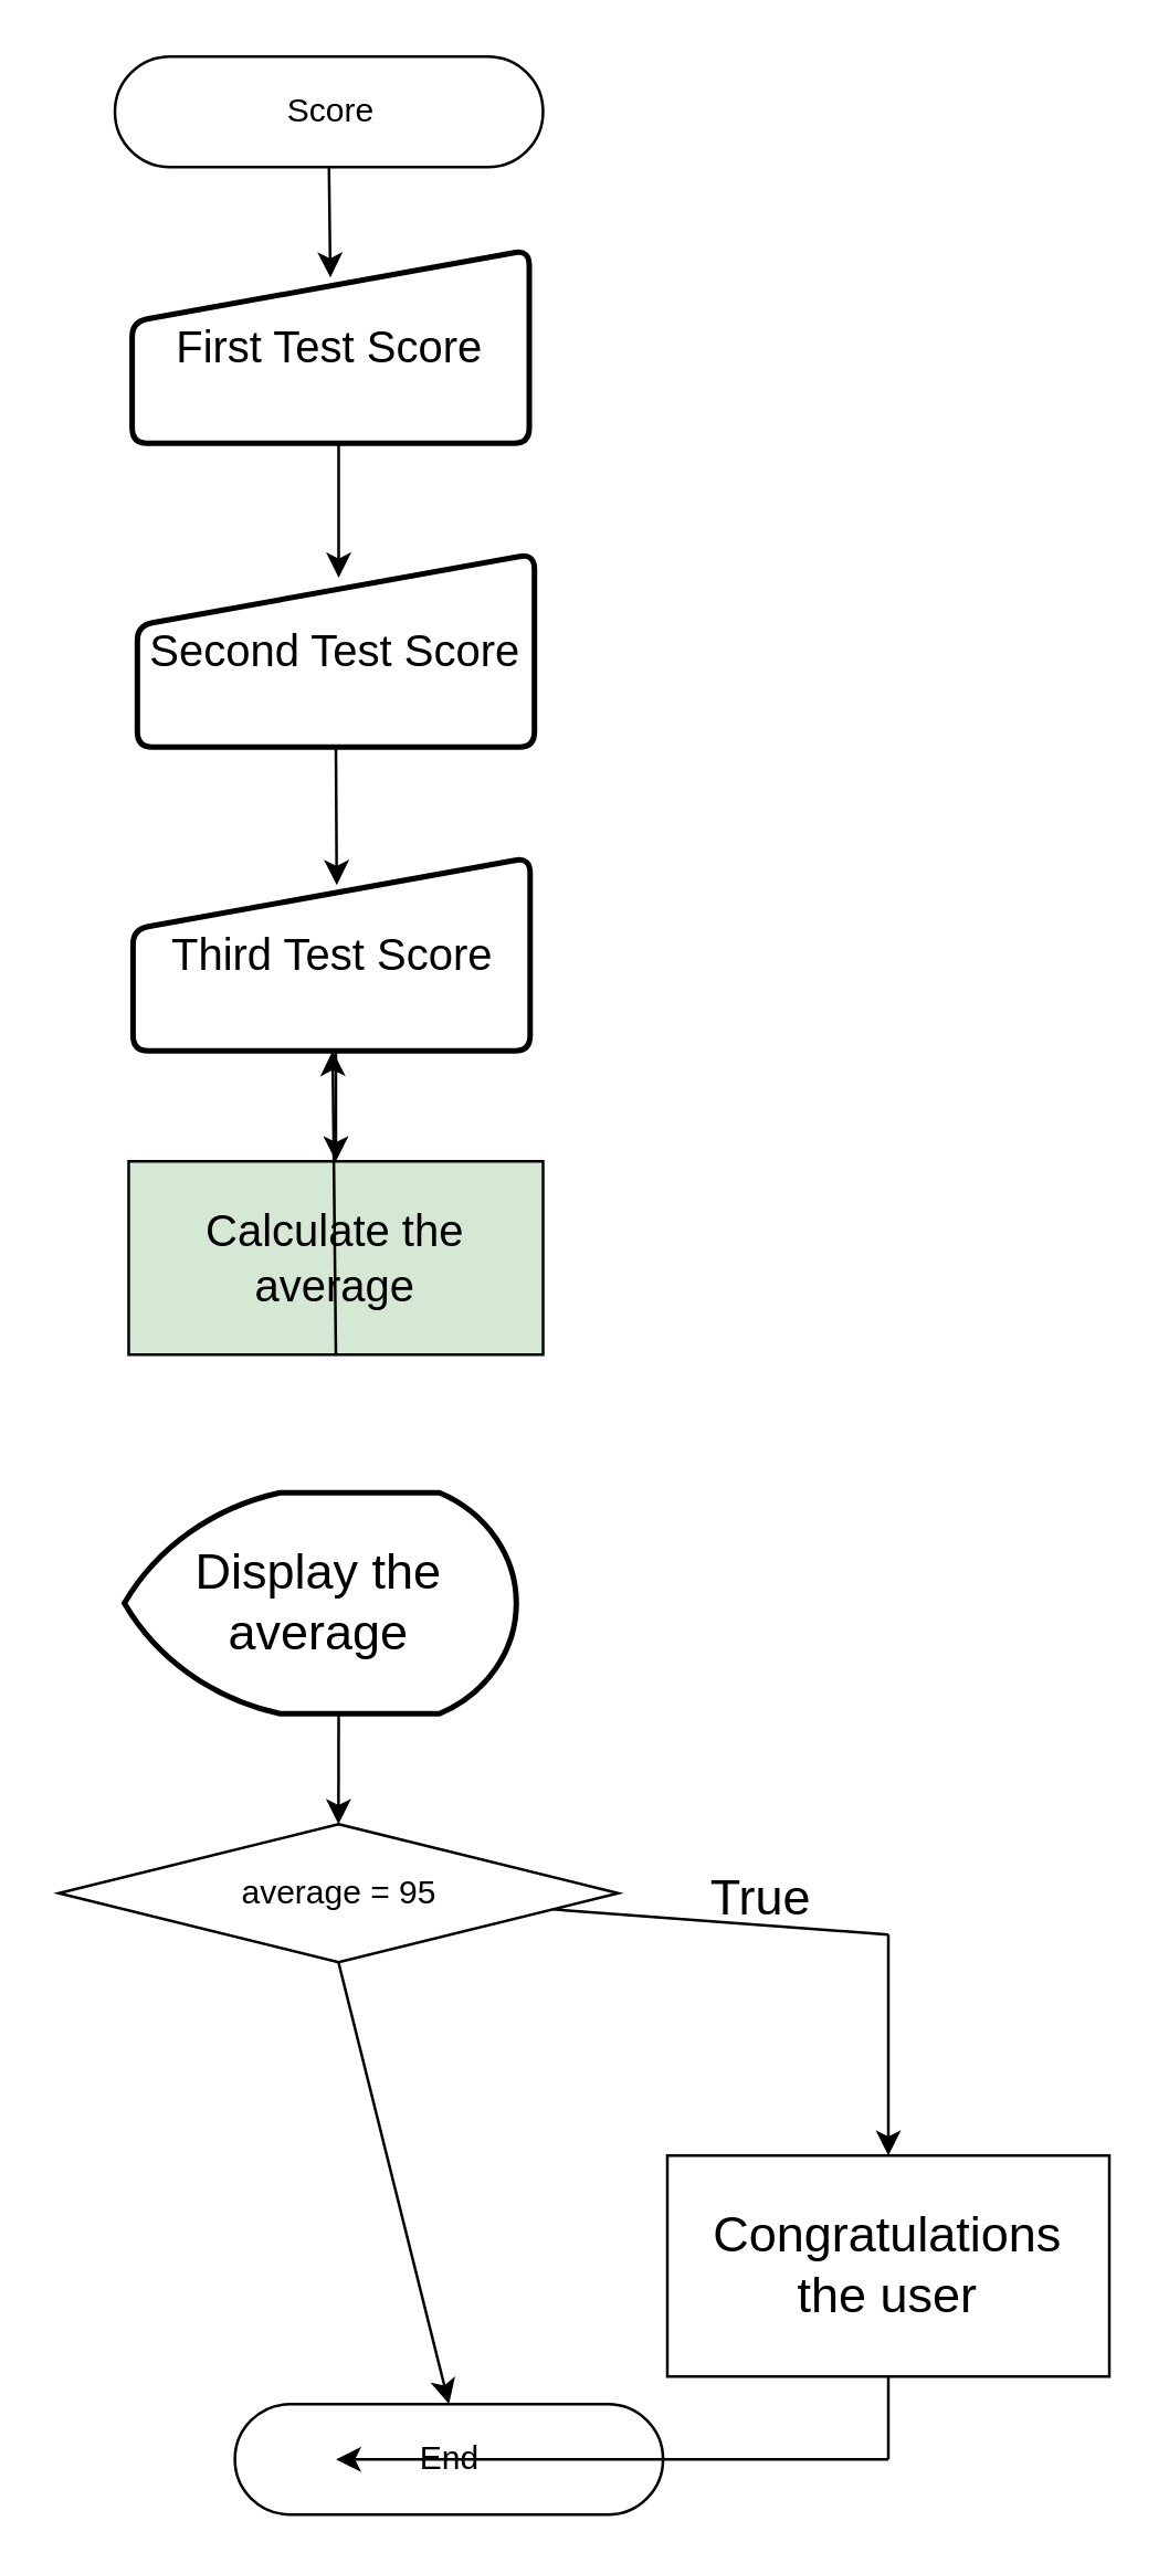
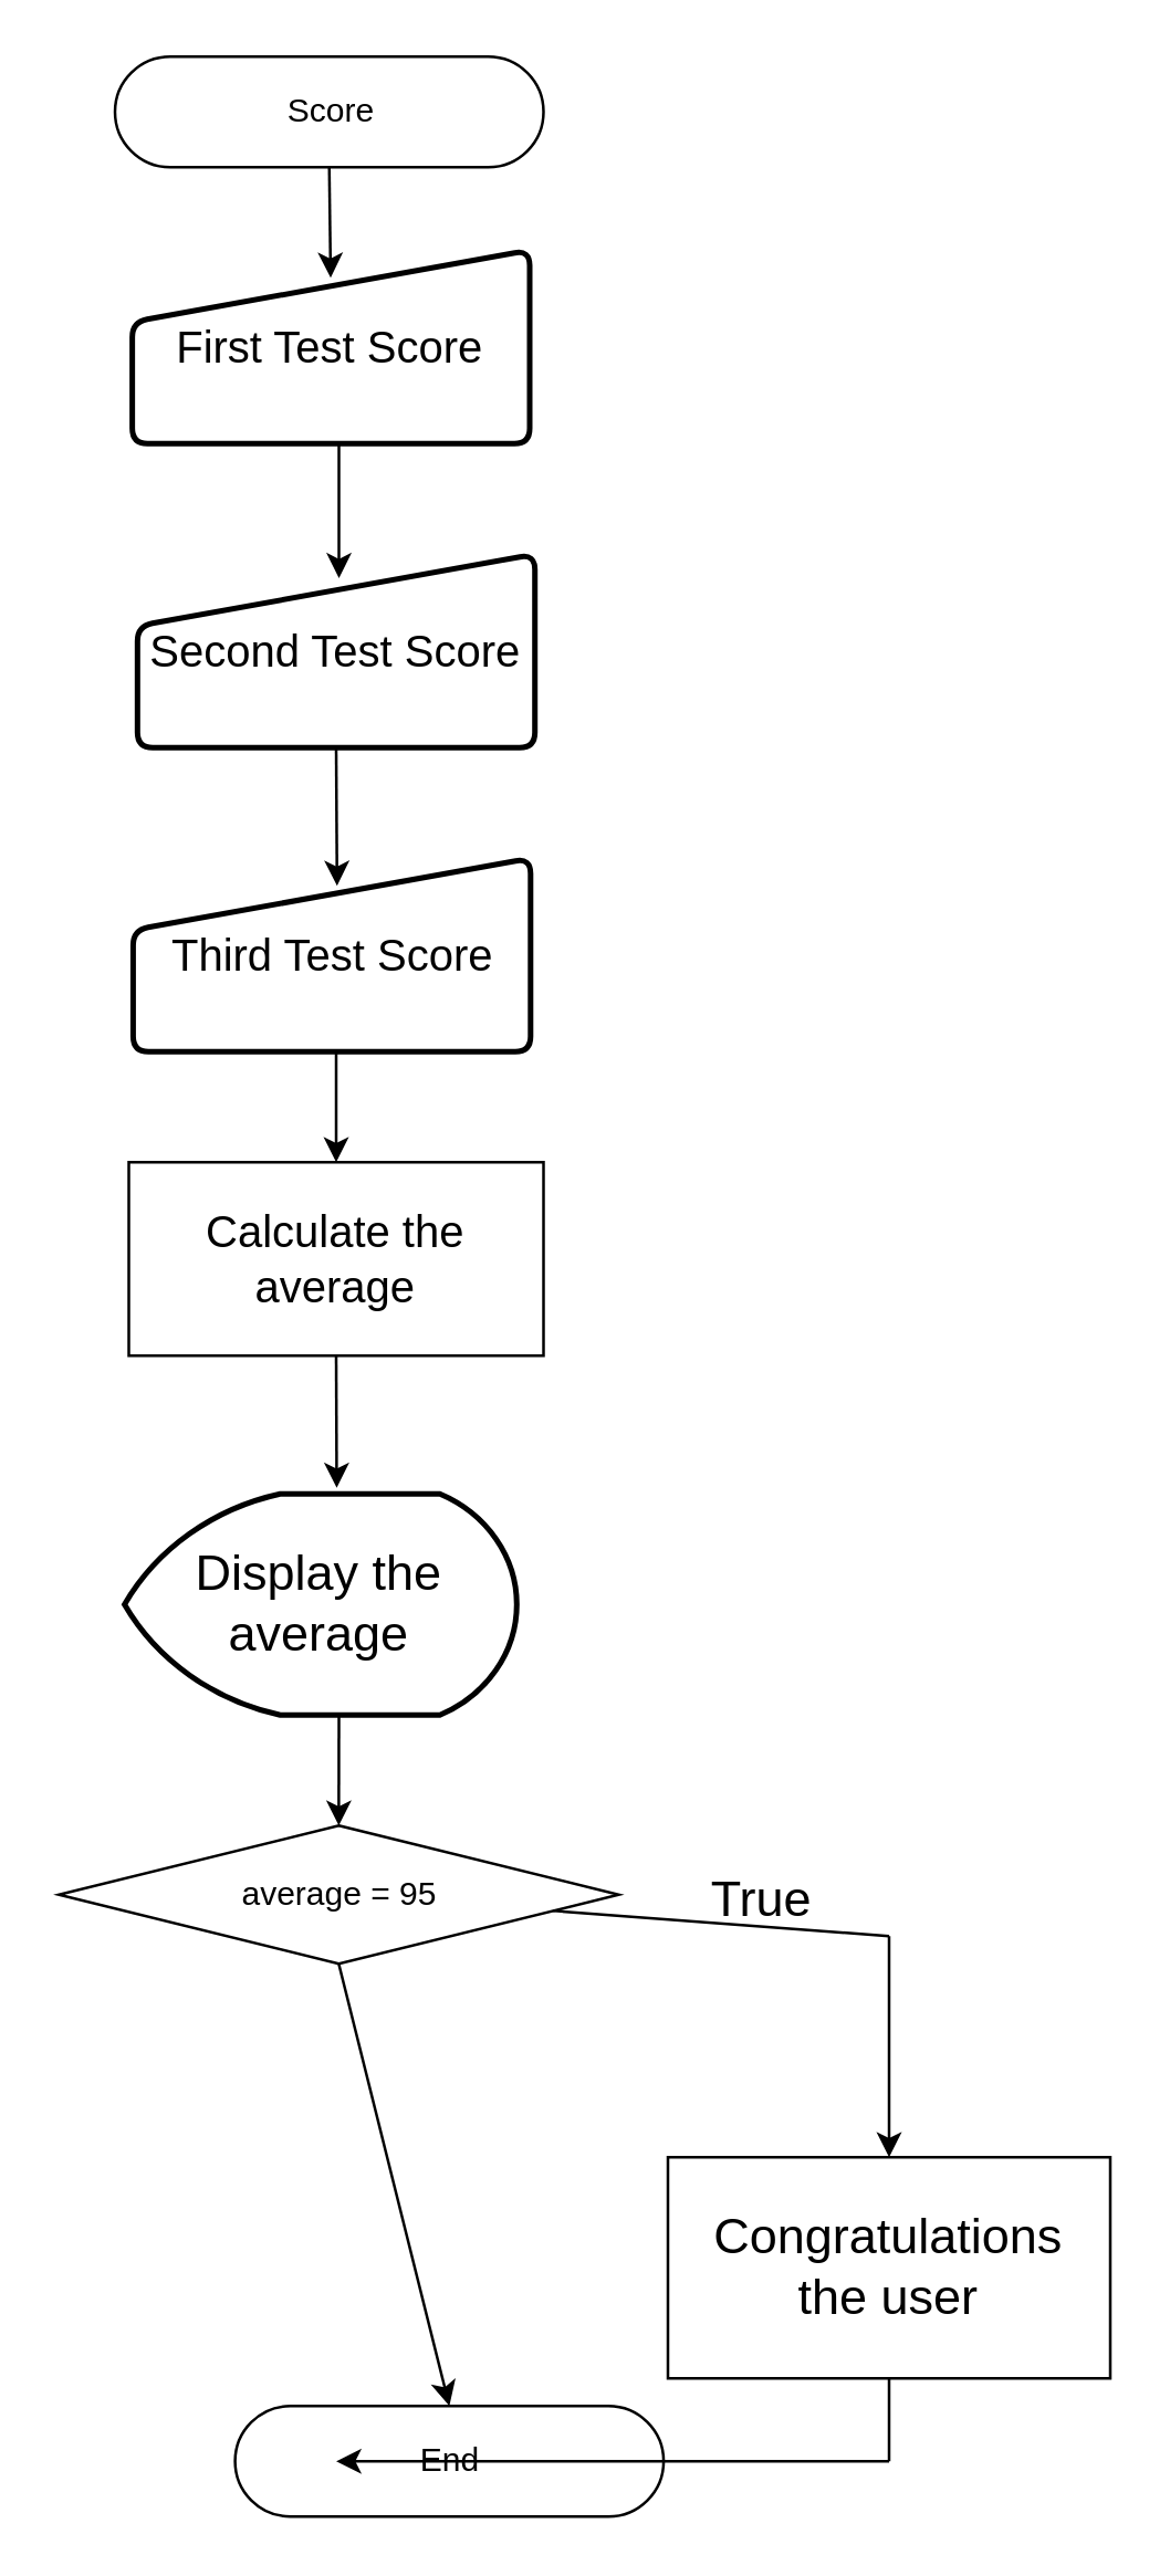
  <mxCell id="0" />
  <mxCell id="1" parent="0" />
  <mxCell id="2" value="Score" style="html=1;dashed=0;whitespace=wrap;shape=mxgraph.dfd.start" vertex="1" parent="1"><mxGeometry x="41" y="20" width="155" height="40" as="geometry" /></mxCell>
  <mxCell id="3" value="average = 95" style="rhombus;whiteSpace=wrap;html=1;" vertex="1" parent="1"><mxGeometry x="20.69" y="660" width="202.5" height="50" as="geometry" /></mxCell>
  <mxCell id="4" value="&lt;font style=&quot;font-size: 16px&quot;&gt;First Test Score&lt;/font&gt;" style="html=1;strokeWidth=2;shape=manualInput;whiteSpace=wrap;rounded=1;size=26;arcSize=11;" vertex="1" parent="1"><mxGeometry x="47.25" y="90" width="143.75" height="70" as="geometry" /></mxCell>
  <mxCell id="5" value="&lt;font style=&quot;font-size: 16px&quot;&gt;Second Test Score&lt;/font&gt;" style="html=1;strokeWidth=2;shape=manualInput;whiteSpace=wrap;rounded=1;size=26;arcSize=11;" vertex="1" parent="1"><mxGeometry x="49.13" y="200" width="143.75" height="70" as="geometry" /></mxCell>
  <mxCell id="6" value="&lt;font style=&quot;font-size: 16px&quot;&gt;Third Test Score&lt;/font&gt;" style="html=1;strokeWidth=2;shape=manualInput;whiteSpace=wrap;rounded=1;size=26;arcSize=11;" vertex="1" parent="1"><mxGeometry x="47.57" y="310" width="143.75" height="70" as="geometry" /></mxCell>
- <mxCell id="7" value="Calculate the&lt;br&gt;average" style="rounded=0;whiteSpace=wrap;html=1;fontSize=16;fillColor=#d5e8d4;" vertex="1" parent="1"><mxGeometry x="46" y="420" width="150" height="70" as="geometry" /></mxCell>
+ <mxCell id="7" value="Calculate the&lt;br&gt;average" style="rounded=0;whiteSpace=wrap;html=1;fontSize=16;" vertex="1" parent="1"><mxGeometry x="46" y="420" width="150" height="70" as="geometry" /></mxCell>
  <mxCell id="8" value="Display the&lt;br&gt;average" style="strokeWidth=2;html=1;shape=mxgraph.flowchart.display;whiteSpace=wrap;fontSize=18;" vertex="1" parent="1"><mxGeometry x="44.44" y="540" width="141.88" height="80" as="geometry" /></mxCell>
  <mxCell id="9" value="Congratulations&lt;br&gt;the user" style="rounded=0;whiteSpace=wrap;html=1;fontSize=18;" vertex="1" parent="1"><mxGeometry x="241" y="780" width="160" height="80" as="geometry" /></mxCell>
  <mxCell id="10" value="End" style="html=1;dashed=0;whitespace=wrap;shape=mxgraph.dfd.start" vertex="1" parent="1"><mxGeometry x="84.44" y="870" width="155" height="40" as="geometry" /></mxCell>
  <mxCell id="11" value="" style="endArrow=classic;html=1;fontSize=18;exitX=0.5;exitY=0.5;exitDx=0;exitDy=20;exitPerimeter=0;" edge="1" parent="1" source="2"><mxGeometry width="50" height="50" relative="1" as="geometry"><mxPoint x="81" y="260" as="sourcePoint" /><mxPoint x="119" y="100" as="targetPoint" /></mxGeometry></mxCell>
  <mxCell id="12" value="" style="endArrow=classic;html=1;fontSize=18;entryX=0.507;entryY=0.124;entryDx=0;entryDy=0;entryPerimeter=0;" edge="1" parent="1" target="5"><mxGeometry width="50" height="50" relative="1" as="geometry"><mxPoint x="122" y="160" as="sourcePoint" /><mxPoint x="131" y="210" as="targetPoint" /></mxGeometry></mxCell>
  <mxCell id="13" value="" style="endArrow=classic;html=1;fontSize=18;exitX=0.5;exitY=1;exitDx=0;exitDy=0;entryX=0.513;entryY=0.143;entryDx=0;entryDy=0;entryPerimeter=0;" edge="1" parent="1" source="5" target="6"><mxGeometry width="50" height="50" relative="1" as="geometry"><mxPoint x="81" y="340" as="sourcePoint" /><mxPoint x="131" y="290" as="targetPoint" /></mxGeometry></mxCell>
  <mxCell id="14" value="" style="endArrow=classic;html=1;fontSize=18;entryX=0.5;entryY=0;entryDx=0;entryDy=0;" edge="1" parent="1" target="7"><mxGeometry width="50" height="50" relative="1" as="geometry"><mxPoint x="121" y="380" as="sourcePoint" /><mxPoint x="131" y="460" as="targetPoint" /></mxGeometry></mxCell>
- <mxCell id="15" value="" style="endArrow=classic;html=1;fontSize=18;exitX=0.5;exitY=1;exitDx=0;exitDy=0;" edge="1" parent="1" source="7" target="6"><mxGeometry width="50" height="50" relative="1" as="geometry"><mxPoint x="81" y="680" as="sourcePoint" /><mxPoint x="131" y="630" as="targetPoint" /></mxGeometry></mxCell>
+ <mxCell id="15" value="" style="endArrow=classic;html=1;fontSize=18;exitX=0.5;exitY=1;exitDx=0;exitDy=0;entryX=0.541;entryY=-0.027;entryDx=0;entryDy=0;entryPerimeter=0;" edge="1" parent="1" source="7" target="8"><mxGeometry width="50" height="50" relative="1" as="geometry"><mxPoint x="81" y="680" as="sourcePoint" /><mxPoint x="131" y="630" as="targetPoint" /></mxGeometry></mxCell>
  <mxCell id="16" value="" style="endArrow=classic;html=1;fontSize=18;entryX=0.5;entryY=0;entryDx=0;entryDy=0;" edge="1" parent="1" target="3"><mxGeometry width="50" height="50" relative="1" as="geometry"><mxPoint x="122" y="620" as="sourcePoint" /><mxPoint x="131" y="630" as="targetPoint" /></mxGeometry></mxCell>
  <mxCell id="17" value="" style="endArrow=none;html=1;fontSize=18;" edge="1" parent="1" source="3"><mxGeometry width="50" height="50" relative="1" as="geometry"><mxPoint x="81" y="760" as="sourcePoint" /><mxPoint x="321" y="700" as="targetPoint" /></mxGeometry></mxCell>
  <mxCell id="18" value="" style="endArrow=classic;html=1;fontSize=18;entryX=0.5;entryY=0;entryDx=0;entryDy=0;" edge="1" parent="1" target="9"><mxGeometry width="50" height="50" relative="1" as="geometry"><mxPoint x="321" y="700" as="sourcePoint" /><mxPoint x="131" y="710" as="targetPoint" /></mxGeometry></mxCell>
  <mxCell id="19" value="" style="endArrow=classic;html=1;fontSize=18;exitX=0.5;exitY=1;exitDx=0;exitDy=0;entryX=0.5;entryY=0.5;entryDx=0;entryDy=-20;entryPerimeter=0;" edge="1" parent="1" source="3" target="10"><mxGeometry width="50" height="50" relative="1" as="geometry"><mxPoint x="81" y="840" as="sourcePoint" /><mxPoint x="131" y="790" as="targetPoint" /></mxGeometry></mxCell>
  <mxCell id="20" value="" style="endArrow=none;html=1;fontSize=18;entryX=0.5;entryY=1;entryDx=0;entryDy=0;" edge="1" parent="1" target="9"><mxGeometry width="50" height="50" relative="1" as="geometry"><mxPoint x="321" y="890" as="sourcePoint" /><mxPoint x="131" y="790" as="targetPoint" /></mxGeometry></mxCell>
  <mxCell id="21" value="" style="endArrow=classic;html=1;fontSize=18;" edge="1" parent="1"><mxGeometry width="50" height="50" relative="1" as="geometry"><mxPoint x="321" y="890" as="sourcePoint" /><mxPoint x="121" y="890" as="targetPoint" /></mxGeometry></mxCell>
  <mxCell id="22" value="True" style="text;strokeColor=none;fillColor=none;align=left;verticalAlign=middle;spacingLeft=4;spacingRight=4;overflow=hidden;points=[[0,0.5],[1,0.5]];portConstraint=eastwest;rotatable=0;fontSize=18;" vertex="1" parent="1"><mxGeometry x="251" y="670" width="47.81" height="30" as="geometry" /></mxCell>
